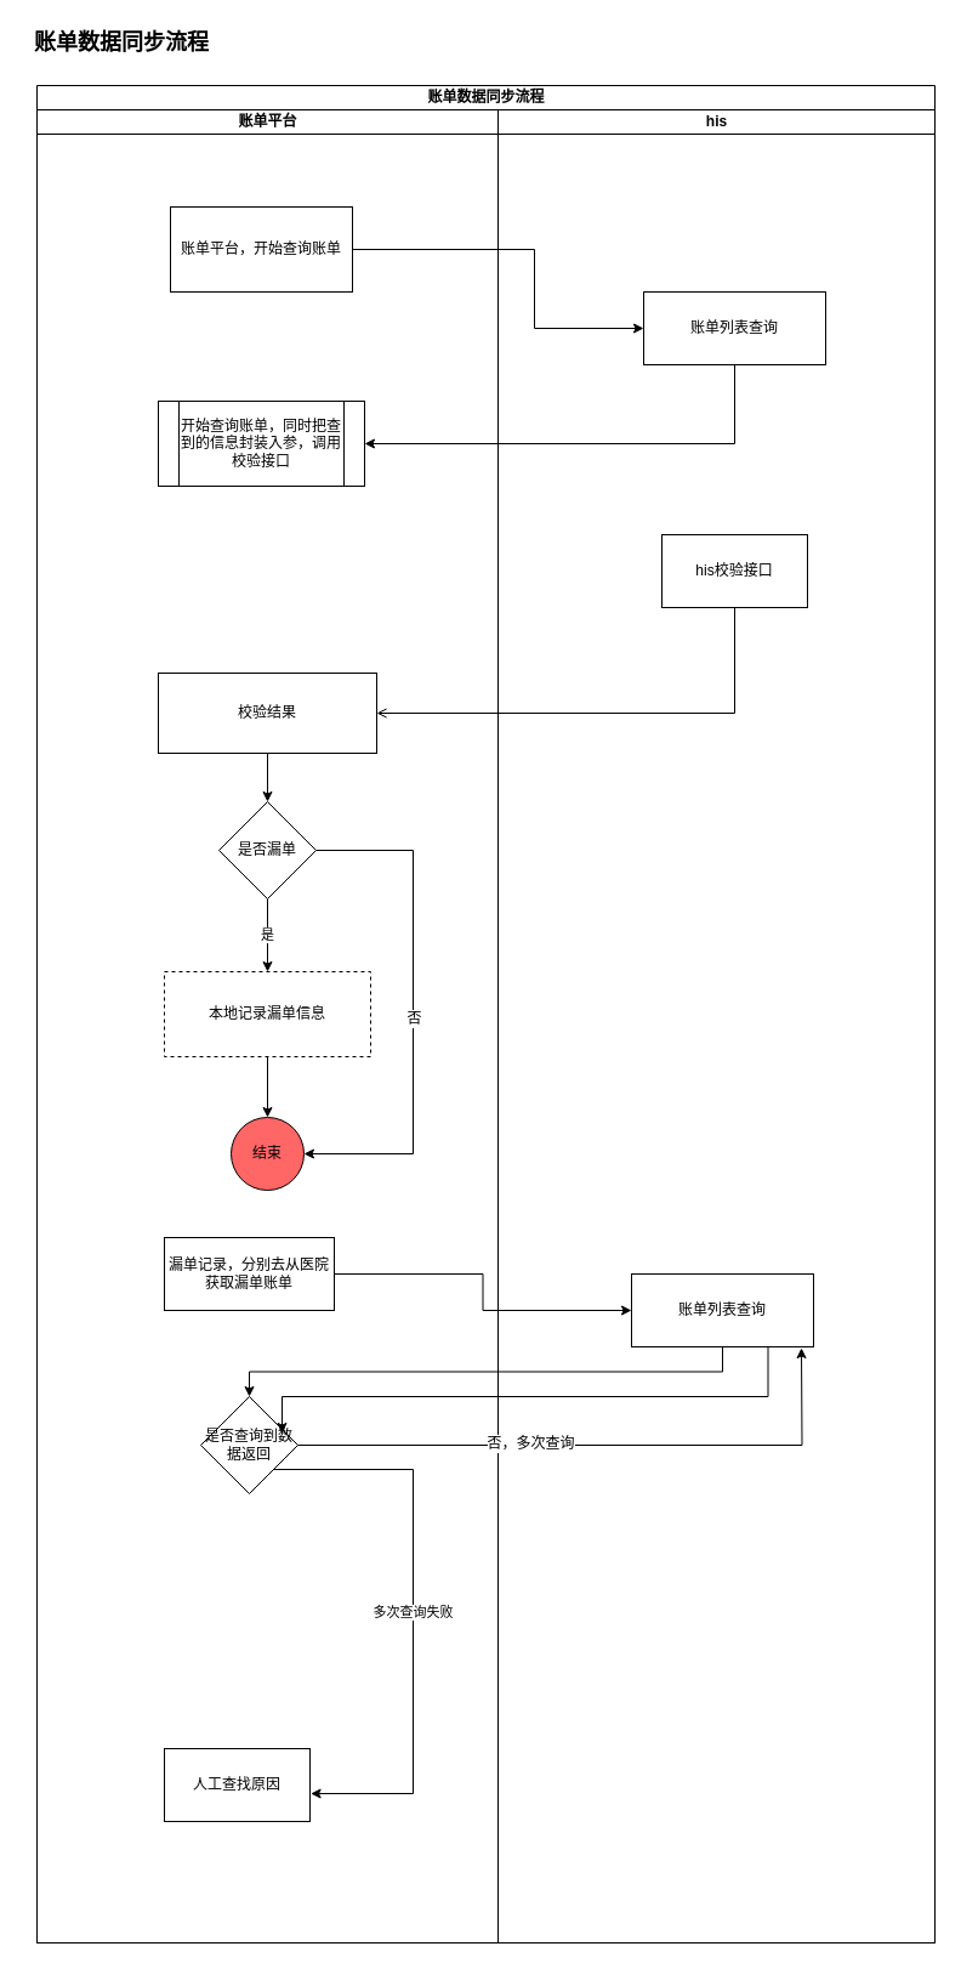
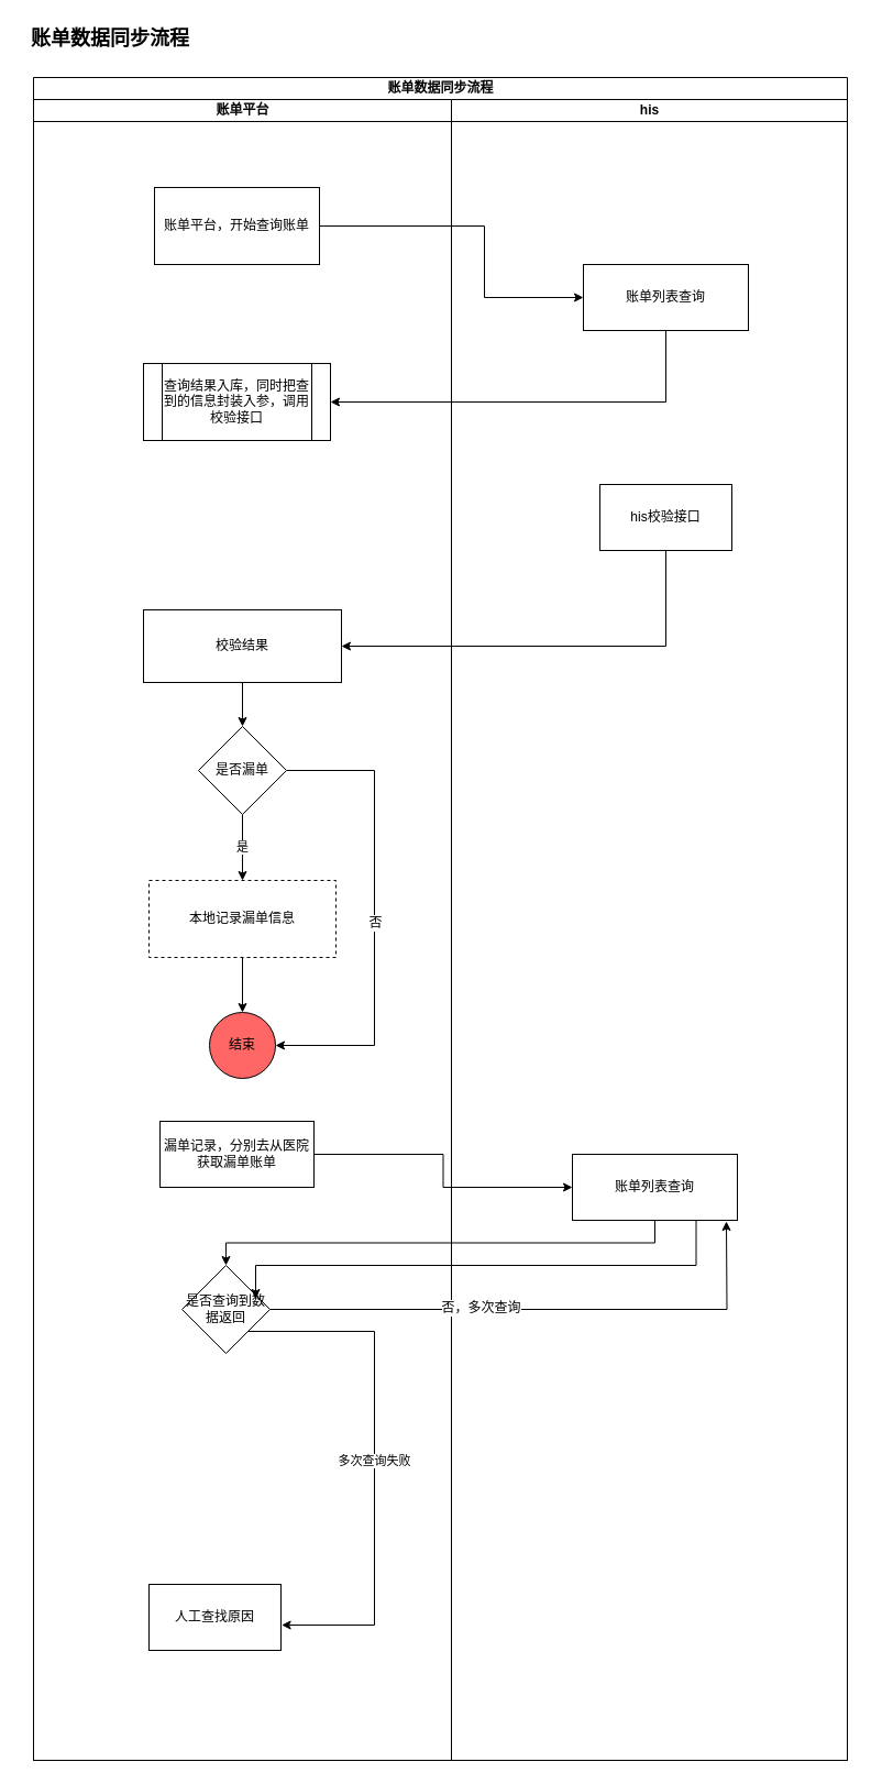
  <mxCell id="0" />
  <mxCell id="1" parent="0" />
  <mxCell id="2" value="账单数据同步流程" style="swimlane;html=1;childLayout=stackLayout;resizeParent=1;resizeParentMax=0;startSize=20;fillColor=#FFFFFF;" vertex="1" parent="1"><mxGeometry x="30" y="70" width="740" height="1530" as="geometry" /></mxCell>
  <mxCell id="3" style="edgeStyle=orthogonalEdgeStyle;rounded=0;orthogonalLoop=1;jettySize=auto;html=1;exitX=1;exitY=0.5;exitDx=0;exitDy=0;" edge="1" parent="2" source="16" target="23"><mxGeometry relative="1" as="geometry" /></mxCell>
  <mxCell id="4" value="账单平台" style="swimlane;html=1;startSize=20;fillColor=#FFFFFF;" vertex="1" parent="2"><mxGeometry y="20" width="380" height="1510" as="geometry" /></mxCell>
  <mxCell id="5" value="账单平台，开始查询账单" style="rounded=0;whiteSpace=wrap;html=1;fillColor=#FFFFFF;" vertex="1" parent="4"><mxGeometry x="110" y="80" width="150" height="70" as="geometry" /></mxCell>
- <mxCell id="6" value="开始查询账单，同时把查到的信息封装入参，调用校验接口" style="shape=process;whiteSpace=wrap;html=1;backgroundOutline=1;fillColor=#FFFFFF;" vertex="1" parent="4"><mxGeometry x="100" y="240" width="170" height="70" as="geometry" /></mxCell>
+ <mxCell id="6" value="查询结果入库，同时把查到的信息封装入参，调用校验接口" style="shape=process;whiteSpace=wrap;html=1;backgroundOutline=1;fillColor=#FFFFFF;" vertex="1" parent="4"><mxGeometry x="100" y="240" width="170" height="70" as="geometry" /></mxCell>
  <mxCell id="7" style="edgeStyle=orthogonalEdgeStyle;rounded=0;orthogonalLoop=1;jettySize=auto;html=1;exitX=0.5;exitY=1;exitDx=0;exitDy=0;entryX=0.5;entryY=0;entryDx=0;entryDy=0;" edge="1" parent="4" source="8" target="12"><mxGeometry relative="1" as="geometry" /></mxCell>
  <mxCell id="8" value="校验结果" style="rounded=0;whiteSpace=wrap;html=1;fillColor=#FFFFFF;" vertex="1" parent="4"><mxGeometry x="100" y="464" width="180" height="66" as="geometry" /></mxCell>
  <mxCell id="9" value="是" style="edgeStyle=orthogonalEdgeStyle;rounded=0;orthogonalLoop=1;jettySize=auto;html=1;exitX=0.5;exitY=1;exitDx=0;exitDy=0;" edge="1" parent="4" source="12" target="14"><mxGeometry relative="1" as="geometry" /></mxCell>
  <mxCell id="10" style="edgeStyle=orthogonalEdgeStyle;rounded=0;orthogonalLoop=1;jettySize=auto;html=1;exitX=1;exitY=0.5;exitDx=0;exitDy=0;entryX=1;entryY=0.5;entryDx=0;entryDy=0;" edge="1" parent="4" source="12" target="15"><mxGeometry relative="1" as="geometry"><Array as="points"><mxPoint x="310" y="610" /><mxPoint x="310" y="860" /></Array></mxGeometry></mxCell>
  <mxCell id="11" value="否" style="text;html=1;resizable=0;points=[];align=center;verticalAlign=middle;labelBackgroundColor=#ffffff;" vertex="1" connectable="0" parent="10"><mxGeometry x="0.036" relative="1" as="geometry"><mxPoint as="offset" /></mxGeometry></mxCell>
  <mxCell id="12" value="是否漏单" style="rhombus;whiteSpace=wrap;html=1;fillColor=#FFFFFF;" vertex="1" parent="4"><mxGeometry x="150" y="570" width="80" height="80" as="geometry" /></mxCell>
  <mxCell id="13" style="edgeStyle=orthogonalEdgeStyle;rounded=0;orthogonalLoop=1;jettySize=auto;html=1;exitX=0.5;exitY=1;exitDx=0;exitDy=0;" edge="1" parent="4" source="14" target="15"><mxGeometry relative="1" as="geometry" /></mxCell>
  <mxCell id="14" value="本地记录漏单信息" style="rounded=0;whiteSpace=wrap;html=1;fillColor=#FFFFFF;dashed=1;" vertex="1" parent="4"><mxGeometry x="105" y="710" width="170" height="70" as="geometry" /></mxCell>
  <mxCell id="15" value="结束" style="ellipse;whiteSpace=wrap;html=1;aspect=fixed;fillColor=#FF6666;" vertex="1" parent="4"><mxGeometry x="160" y="830" width="60" height="60" as="geometry" /></mxCell>
- <mxCell id="16" value="漏单记录，分别去从医院获取漏单账单" style="rounded=0;whiteSpace=wrap;html=1;fillColor=#FFFFFF;" vertex="1" parent="4"><mxGeometry x="105" y="929" width="140" height="60" as="geometry" /></mxCell>
+ <mxCell id="16" value="漏单记录，分别去从医院获取漏单账单" style="rounded=0;whiteSpace=wrap;html=1;fillColor=#FFFFFF;" vertex="1" parent="4"><mxGeometry x="115" y="929" width="140" height="60" as="geometry" /></mxCell>
  <mxCell id="17" value="多次查询失败" style="edgeStyle=orthogonalEdgeStyle;rounded=0;orthogonalLoop=1;jettySize=auto;html=1;exitX=1;exitY=1;exitDx=0;exitDy=0;entryX=1.005;entryY=0.617;entryDx=0;entryDy=0;entryPerimeter=0;" edge="1" parent="4" source="18" target="19"><mxGeometry relative="1" as="geometry"><Array as="points"><mxPoint x="310" y="1120" /><mxPoint x="310" y="1387" /></Array></mxGeometry></mxCell>
  <mxCell id="18" value="是否查询到数据返回" style="rhombus;whiteSpace=wrap;html=1;fillColor=#FFFFFF;" vertex="1" parent="4"><mxGeometry x="135" y="1060" width="80" height="80" as="geometry" /></mxCell>
  <mxCell id="19" value="人工查找原因" style="rounded=0;whiteSpace=wrap;html=1;fillColor=#FFFFFF;" vertex="1" parent="4"><mxGeometry x="105" y="1350" width="120" height="60" as="geometry" /></mxCell>
  <mxCell id="20" value="his" style="swimlane;html=1;startSize=20;" vertex="1" parent="2"><mxGeometry x="380" y="20" width="360" height="1510" as="geometry" /></mxCell>
  <mxCell id="21" value="账单列表查询" style="rounded=0;whiteSpace=wrap;html=1;fillColor=#FFFFFF;" vertex="1" parent="20"><mxGeometry x="120" y="150" width="150" height="60" as="geometry" /></mxCell>
  <mxCell id="22" value="his校验接口" style="rounded=0;whiteSpace=wrap;html=1;fillColor=#FFFFFF;" vertex="1" parent="20"><mxGeometry x="135" y="350" width="120" height="60" as="geometry" /></mxCell>
  <mxCell id="23" value="账单列表查询" style="rounded=0;whiteSpace=wrap;html=1;fillColor=#FFFFFF;" vertex="1" parent="20"><mxGeometry x="110" y="959" width="150" height="60" as="geometry" /></mxCell>
  <mxCell id="24" style="edgeStyle=orthogonalEdgeStyle;rounded=0;orthogonalLoop=1;jettySize=auto;html=1;exitX=1;exitY=0.5;exitDx=0;exitDy=0;entryX=0;entryY=0.5;entryDx=0;entryDy=0;" edge="1" parent="2" source="5" target="21"><mxGeometry relative="1" as="geometry"><Array as="points"><mxPoint x="410" y="135" /><mxPoint x="410" y="200" /></Array></mxGeometry></mxCell>
  <mxCell id="25" style="edgeStyle=orthogonalEdgeStyle;rounded=0;orthogonalLoop=1;jettySize=auto;html=1;exitX=0.5;exitY=1;exitDx=0;exitDy=0;entryX=1;entryY=0.5;entryDx=0;entryDy=0;" edge="1" parent="2" source="21" target="6"><mxGeometry relative="1" as="geometry"><mxPoint x="270" y="290" as="targetPoint" /></mxGeometry></mxCell>
- <mxCell id="26" style="edgeStyle=orthogonalEdgeStyle;rounded=0;orthogonalLoop=1;jettySize=auto;html=1;entryX=1;entryY=0.5;entryDx=0;entryDy=0;endArrow=open;" edge="1" parent="2" source="22" target="8"><mxGeometry relative="1" as="geometry"><Array as="points"><mxPoint x="575" y="517" /></Array></mxGeometry></mxCell>
+ <mxCell id="26" style="edgeStyle=orthogonalEdgeStyle;rounded=0;orthogonalLoop=1;jettySize=auto;html=1;entryX=1;entryY=0.5;entryDx=0;entryDy=0;" edge="1" parent="2" source="22" target="8"><mxGeometry relative="1" as="geometry"><Array as="points"><mxPoint x="575" y="517" /></Array></mxGeometry></mxCell>
  <mxCell id="27" style="edgeStyle=orthogonalEdgeStyle;rounded=0;orthogonalLoop=1;jettySize=auto;html=1;exitX=0.5;exitY=1;exitDx=0;exitDy=0;entryX=0.5;entryY=0;entryDx=0;entryDy=0;" edge="1" parent="2" source="23" target="18"><mxGeometry relative="1" as="geometry" /></mxCell>
  <mxCell id="28" style="edgeStyle=orthogonalEdgeStyle;rounded=0;orthogonalLoop=1;jettySize=auto;html=1;exitX=0.75;exitY=1;exitDx=0;exitDy=0;" edge="1" parent="2" source="23"><mxGeometry relative="1" as="geometry"><mxPoint x="202" y="1110" as="targetPoint" /><Array as="points"><mxPoint x="603" y="1080" /><mxPoint x="202" y="1080" /></Array></mxGeometry></mxCell>
  <mxCell id="29" value="&lt;span&gt;&lt;font style=&quot;font-size: 18px&quot;&gt;&lt;b&gt;账单数据同步流程&lt;/b&gt;&lt;/font&gt;&lt;/span&gt;" style="text;html=1;strokeColor=none;fillColor=none;align=center;verticalAlign=middle;whiteSpace=wrap;rounded=0;" vertex="1" parent="1"><mxGeometry x="20" y="20" width="160" height="30" as="geometry" /></mxCell>
  <mxCell id="30" style="edgeStyle=orthogonalEdgeStyle;rounded=0;orthogonalLoop=1;jettySize=auto;html=1;exitX=1;exitY=0.5;exitDx=0;exitDy=0;" edge="1" parent="1" source="18"><mxGeometry relative="1" as="geometry"><mxPoint x="660" y="1110" as="targetPoint" /></mxGeometry></mxCell>
  <mxCell id="31" value="否，多次查询" style="text;html=1;resizable=0;points=[];align=center;verticalAlign=middle;labelBackgroundColor=#ffffff;" vertex="1" connectable="0" parent="30"><mxGeometry x="-0.231" y="2" relative="1" as="geometry"><mxPoint as="offset" /></mxGeometry></mxCell>
